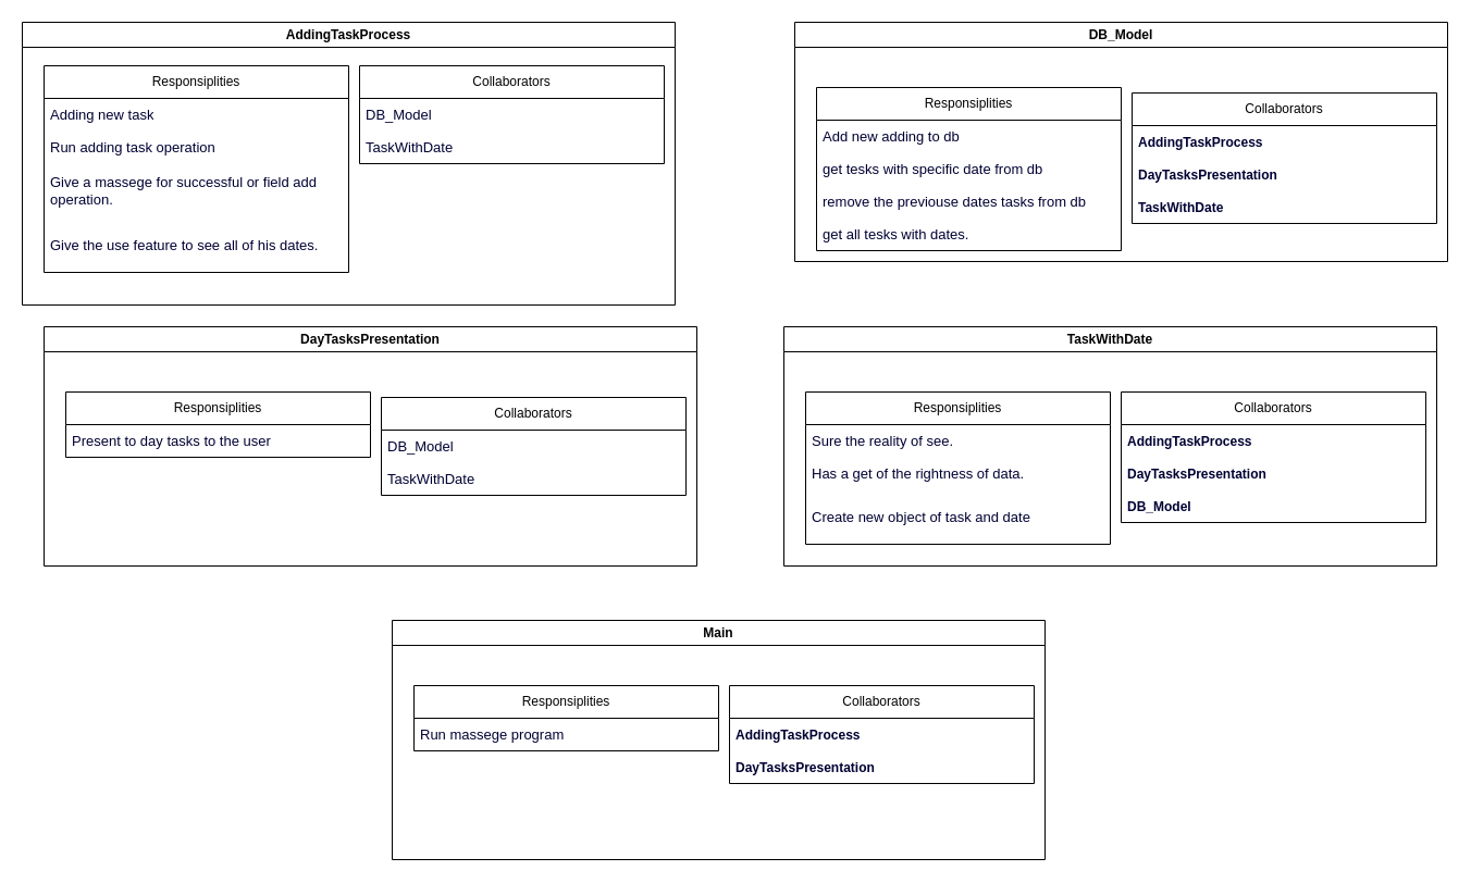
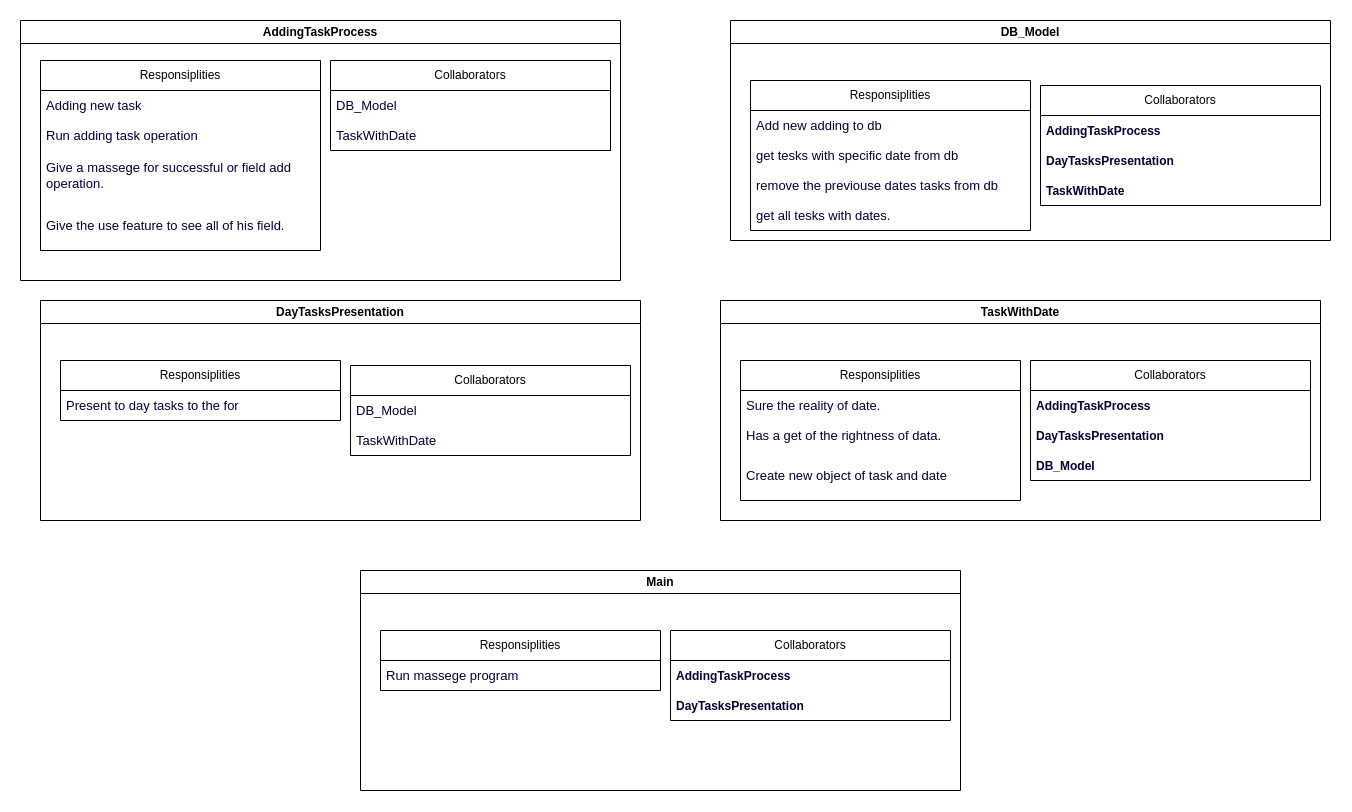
  <mxCell id="0" />
  <mxCell id="1" parent="0" />
  <mxCell id="2" value="AddingTaskProcess" style="swimlane;whiteSpace=wrap;html=1;" parent="1" vertex="1"><mxGeometry x="20" y="20" width="600" height="260" as="geometry" /></mxCell>
  <mxCell id="3" value="Responsiplities" style="swimlane;fontStyle=0;childLayout=stackLayout;horizontal=1;startSize=30;horizontalStack=0;resizeParent=1;resizeParentMax=0;resizeLast=0;collapsible=1;marginBottom=0;whiteSpace=wrap;html=1;" parent="2" vertex="1"><mxGeometry x="20" y="40" width="280" height="190" as="geometry" /></mxCell>
  <mxCell id="4" value="Adding new task" style="text;strokeColor=none;fillColor=none;align=left;verticalAlign=middle;spacingLeft=4;spacingRight=4;overflow=hidden;points=[[0,0.5],[1,0.5]];portConstraint=eastwest;rotatable=0;whiteSpace=wrap;html=1;fontColor=#000033;fontSize=13;" parent="3" vertex="1"><mxGeometry y="30" width="280" height="30" as="geometry" /></mxCell>
  <mxCell id="5" value="Run adding task operation" style="text;strokeColor=none;fillColor=none;align=left;verticalAlign=middle;spacingLeft=4;spacingRight=4;overflow=hidden;points=[[0,0.5],[1,0.5]];portConstraint=eastwest;rotatable=0;whiteSpace=wrap;html=1;fontColor=#000033;fontSize=13;" parent="3" vertex="1"><mxGeometry y="60" width="280" height="30" as="geometry" /></mxCell>
  <mxCell id="6" value="Give a massege for successful or field add operation." style="text;strokeColor=none;fillColor=none;align=left;verticalAlign=middle;spacingLeft=4;spacingRight=4;overflow=hidden;points=[[0,0.5],[1,0.5]];portConstraint=eastwest;rotatable=0;whiteSpace=wrap;html=1;fontColor=#000033;fontSize=13;" parent="3" vertex="1"><mxGeometry y="90" width="280" height="50" as="geometry" /></mxCell>
- <mxCell id="7" value="Give the use feature to see all of his dates." style="text;strokeColor=none;fillColor=none;align=left;verticalAlign=middle;spacingLeft=4;spacingRight=4;overflow=hidden;points=[[0,0.5],[1,0.5]];portConstraint=eastwest;rotatable=0;whiteSpace=wrap;html=1;fontColor=#000033;fontSize=13;" vertex="1" parent="3"><mxGeometry y="140" width="280" height="50" as="geometry" /></mxCell>
+ <mxCell id="7" value="Give the use feature to see all of his field." style="text;strokeColor=none;fillColor=none;align=left;verticalAlign=middle;spacingLeft=4;spacingRight=4;overflow=hidden;points=[[0,0.5],[1,0.5]];portConstraint=eastwest;rotatable=0;whiteSpace=wrap;html=1;fontColor=#000033;fontSize=13;" vertex="1" parent="3"><mxGeometry y="140" width="280" height="50" as="geometry" /></mxCell>
  <mxCell id="8" value="Collaborators" style="swimlane;fontStyle=0;childLayout=stackLayout;horizontal=1;startSize=30;horizontalStack=0;resizeParent=1;resizeParentMax=0;resizeLast=0;collapsible=1;marginBottom=0;whiteSpace=wrap;html=1;" parent="2" vertex="1"><mxGeometry x="310" y="40" width="280" height="90" as="geometry" /></mxCell>
  <mxCell id="9" value="DB_Model" style="text;strokeColor=none;fillColor=none;align=left;verticalAlign=middle;spacingLeft=4;spacingRight=4;overflow=hidden;points=[[0,0.5],[1,0.5]];portConstraint=eastwest;rotatable=0;whiteSpace=wrap;html=1;fontColor=#000033;fontSize=13;" parent="8" vertex="1"><mxGeometry y="30" width="280" height="30" as="geometry" /></mxCell>
  <mxCell id="10" value="TaskWithDate" style="text;strokeColor=none;fillColor=none;align=left;verticalAlign=middle;spacingLeft=4;spacingRight=4;overflow=hidden;points=[[0,0.5],[1,0.5]];portConstraint=eastwest;rotatable=0;whiteSpace=wrap;html=1;fontColor=#000033;fontSize=13;" parent="8" vertex="1"><mxGeometry y="60" width="280" height="30" as="geometry" /></mxCell>
  <mxCell id="11" value="DayTasksPresentation" style="swimlane;whiteSpace=wrap;html=1;" parent="1" vertex="1"><mxGeometry x="40" y="300" width="600" height="220" as="geometry" /></mxCell>
  <mxCell id="12" value="Responsiplities" style="swimlane;fontStyle=0;childLayout=stackLayout;horizontal=1;startSize=30;horizontalStack=0;resizeParent=1;resizeParentMax=0;resizeLast=0;collapsible=1;marginBottom=0;whiteSpace=wrap;html=1;" parent="11" vertex="1"><mxGeometry x="20" y="60" width="280" height="60" as="geometry" /></mxCell>
- <mxCell id="13" value="Present to day tasks to the user" style="text;strokeColor=none;fillColor=none;align=left;verticalAlign=middle;spacingLeft=4;spacingRight=4;overflow=hidden;points=[[0,0.5],[1,0.5]];portConstraint=eastwest;rotatable=0;whiteSpace=wrap;html=1;fontColor=#000033;fontSize=13;" parent="12" vertex="1"><mxGeometry y="30" width="280" height="30" as="geometry" /></mxCell>
+ <mxCell id="13" value="Present to day tasks to the for" style="text;strokeColor=none;fillColor=none;align=left;verticalAlign=middle;spacingLeft=4;spacingRight=4;overflow=hidden;points=[[0,0.5],[1,0.5]];portConstraint=eastwest;rotatable=0;whiteSpace=wrap;html=1;fontColor=#000033;fontSize=13;" parent="12" vertex="1"><mxGeometry y="30" width="280" height="30" as="geometry" /></mxCell>
  <mxCell id="14" value="Collaborators" style="swimlane;fontStyle=0;childLayout=stackLayout;horizontal=1;startSize=30;horizontalStack=0;resizeParent=1;resizeParentMax=0;resizeLast=0;collapsible=1;marginBottom=0;whiteSpace=wrap;html=1;" parent="11" vertex="1"><mxGeometry x="310" y="65" width="280" height="90" as="geometry" /></mxCell>
  <mxCell id="15" value="DB_Model" style="text;strokeColor=none;fillColor=none;align=left;verticalAlign=middle;spacingLeft=4;spacingRight=4;overflow=hidden;points=[[0,0.5],[1,0.5]];portConstraint=eastwest;rotatable=0;whiteSpace=wrap;html=1;fontColor=#000033;fontSize=13;" parent="14" vertex="1"><mxGeometry y="30" width="280" height="30" as="geometry" /></mxCell>
  <mxCell id="16" value="TaskWithDate" style="text;strokeColor=none;fillColor=none;align=left;verticalAlign=middle;spacingLeft=4;spacingRight=4;overflow=hidden;points=[[0,0.5],[1,0.5]];portConstraint=eastwest;rotatable=0;whiteSpace=wrap;html=1;fontColor=#000033;fontSize=13;" parent="14" vertex="1"><mxGeometry y="60" width="280" height="30" as="geometry" /></mxCell>
  <mxCell id="17" value="DB_Model" style="swimlane;whiteSpace=wrap;html=1;" parent="1" vertex="1"><mxGeometry x="730" y="20" width="600" height="220" as="geometry" /></mxCell>
  <mxCell id="18" value="Responsiplities" style="swimlane;fontStyle=0;childLayout=stackLayout;horizontal=1;startSize=30;horizontalStack=0;resizeParent=1;resizeParentMax=0;resizeLast=0;collapsible=1;marginBottom=0;whiteSpace=wrap;html=1;" parent="17" vertex="1"><mxGeometry x="20" y="60" width="280" height="150" as="geometry" /></mxCell>
  <mxCell id="19" value="Add new adding to db" style="text;strokeColor=none;fillColor=none;align=left;verticalAlign=middle;spacingLeft=4;spacingRight=4;overflow=hidden;points=[[0,0.5],[1,0.5]];portConstraint=eastwest;rotatable=0;whiteSpace=wrap;html=1;fontColor=#000033;fontSize=13;" parent="18" vertex="1"><mxGeometry y="30" width="280" height="30" as="geometry" /></mxCell>
  <mxCell id="20" value="get tesks with specific date from db" style="text;strokeColor=none;fillColor=none;align=left;verticalAlign=middle;spacingLeft=4;spacingRight=4;overflow=hidden;points=[[0,0.5],[1,0.5]];portConstraint=eastwest;rotatable=0;whiteSpace=wrap;html=1;fontColor=#000033;fontSize=13;" parent="18" vertex="1"><mxGeometry y="60" width="280" height="30" as="geometry" /></mxCell>
  <mxCell id="21" value="remove the previouse dates tasks from db" style="text;strokeColor=none;fillColor=none;align=left;verticalAlign=middle;spacingLeft=4;spacingRight=4;overflow=hidden;points=[[0,0.5],[1,0.5]];portConstraint=eastwest;rotatable=0;whiteSpace=wrap;html=1;fontColor=#000033;fontSize=13;" parent="18" vertex="1"><mxGeometry y="90" width="280" height="30" as="geometry" /></mxCell>
  <mxCell id="22" value="get all tesks with dates." style="text;strokeColor=none;fillColor=none;align=left;verticalAlign=middle;spacingLeft=4;spacingRight=4;overflow=hidden;points=[[0,0.5],[1,0.5]];portConstraint=eastwest;rotatable=0;whiteSpace=wrap;html=1;fontColor=#000033;fontSize=13;" vertex="1" parent="18"><mxGeometry y="120" width="280" height="30" as="geometry" /></mxCell>
  <mxCell id="23" value="Collaborators" style="swimlane;fontStyle=0;childLayout=stackLayout;horizontal=1;startSize=30;horizontalStack=0;resizeParent=1;resizeParentMax=0;resizeLast=0;collapsible=1;marginBottom=0;whiteSpace=wrap;html=1;" parent="17" vertex="1"><mxGeometry x="310" y="65" width="280" height="120" as="geometry" /></mxCell>
  <mxCell id="24" value="&lt;span style=&quot;font-size: 12px; font-weight: 700; text-align: center;&quot;&gt;AddingTaskProcess&lt;/span&gt;" style="text;strokeColor=none;fillColor=none;align=left;verticalAlign=middle;spacingLeft=4;spacingRight=4;overflow=hidden;points=[[0,0.5],[1,0.5]];portConstraint=eastwest;rotatable=0;whiteSpace=wrap;html=1;fontColor=#000033;fontSize=13;" parent="23" vertex="1"><mxGeometry y="30" width="280" height="30" as="geometry" /></mxCell>
  <mxCell id="25" value="&lt;span style=&quot;font-size: 12px; font-weight: 700; text-align: center;&quot;&gt;DayTasksPresentation&lt;/span&gt;" style="text;strokeColor=none;fillColor=none;align=left;verticalAlign=middle;spacingLeft=4;spacingRight=4;overflow=hidden;points=[[0,0.5],[1,0.5]];portConstraint=eastwest;rotatable=0;whiteSpace=wrap;html=1;fontColor=#000033;fontSize=13;" parent="23" vertex="1"><mxGeometry y="60" width="280" height="30" as="geometry" /></mxCell>
  <mxCell id="26" value="&lt;span style=&quot;font-size: 12px; font-weight: 700; text-align: center;&quot;&gt;TaskWithDate&lt;/span&gt;" style="text;strokeColor=none;fillColor=none;align=left;verticalAlign=middle;spacingLeft=4;spacingRight=4;overflow=hidden;points=[[0,0.5],[1,0.5]];portConstraint=eastwest;rotatable=0;whiteSpace=wrap;html=1;fontColor=#000033;fontSize=13;" parent="23" vertex="1"><mxGeometry y="90" width="280" height="30" as="geometry" /></mxCell>
  <mxCell id="27" value="TaskWithDate" style="swimlane;whiteSpace=wrap;html=1;" parent="1" vertex="1"><mxGeometry x="720" y="300" width="600" height="220" as="geometry" /></mxCell>
  <mxCell id="28" value="Responsiplities" style="swimlane;fontStyle=0;childLayout=stackLayout;horizontal=1;startSize=30;horizontalStack=0;resizeParent=1;resizeParentMax=0;resizeLast=0;collapsible=1;marginBottom=0;whiteSpace=wrap;html=1;" parent="27" vertex="1"><mxGeometry x="20" y="60" width="280" height="140" as="geometry" /></mxCell>
- <mxCell id="29" value="Sure the reality of see." style="text;strokeColor=none;fillColor=none;align=left;verticalAlign=middle;spacingLeft=4;spacingRight=4;overflow=hidden;points=[[0,0.5],[1,0.5]];portConstraint=eastwest;rotatable=0;whiteSpace=wrap;html=1;fontColor=#000033;fontSize=13;" parent="28" vertex="1"><mxGeometry y="30" width="280" height="30" as="geometry" /></mxCell>
+ <mxCell id="29" value="Sure the reality of date." style="text;strokeColor=none;fillColor=none;align=left;verticalAlign=middle;spacingLeft=4;spacingRight=4;overflow=hidden;points=[[0,0.5],[1,0.5]];portConstraint=eastwest;rotatable=0;whiteSpace=wrap;html=1;fontColor=#000033;fontSize=13;" parent="28" vertex="1"><mxGeometry y="30" width="280" height="30" as="geometry" /></mxCell>
  <mxCell id="30" value="Has a get of the rightness of data." style="text;strokeColor=none;fillColor=none;align=left;verticalAlign=middle;spacingLeft=4;spacingRight=4;overflow=hidden;points=[[0,0.5],[1,0.5]];portConstraint=eastwest;rotatable=0;whiteSpace=wrap;html=1;fontColor=#000033;fontSize=13;" parent="28" vertex="1"><mxGeometry y="60" width="280" height="30" as="geometry" /></mxCell>
  <mxCell id="31" value="Create new object of task and date" style="text;strokeColor=none;fillColor=none;align=left;verticalAlign=middle;spacingLeft=4;spacingRight=4;overflow=hidden;points=[[0,0.5],[1,0.5]];portConstraint=eastwest;rotatable=0;whiteSpace=wrap;html=1;fontColor=#000033;fontSize=13;" parent="28" vertex="1"><mxGeometry y="90" width="280" height="50" as="geometry" /></mxCell>
  <mxCell id="32" value="Collaborators" style="swimlane;fontStyle=0;childLayout=stackLayout;horizontal=1;startSize=30;horizontalStack=0;resizeParent=1;resizeParentMax=0;resizeLast=0;collapsible=1;marginBottom=0;whiteSpace=wrap;html=1;" parent="27" vertex="1"><mxGeometry x="310" y="60" width="280" height="120" as="geometry"><mxRectangle x="310" y="60" width="110" height="30" as="alternateBounds" /></mxGeometry></mxCell>
  <mxCell id="33" value="&lt;span style=&quot;font-size: 12px; font-weight: 700; text-align: center;&quot;&gt;AddingTaskProcess&lt;/span&gt;" style="text;strokeColor=none;fillColor=none;align=left;verticalAlign=middle;spacingLeft=4;spacingRight=4;overflow=hidden;points=[[0,0.5],[1,0.5]];portConstraint=eastwest;rotatable=0;whiteSpace=wrap;html=1;fontColor=#000033;fontSize=13;" parent="32" vertex="1"><mxGeometry y="30" width="280" height="30" as="geometry" /></mxCell>
  <mxCell id="34" value="&lt;span style=&quot;font-size: 12px; font-weight: 700; text-align: center;&quot;&gt;DayTasksPresentation&lt;/span&gt;" style="text;strokeColor=none;fillColor=none;align=left;verticalAlign=middle;spacingLeft=4;spacingRight=4;overflow=hidden;points=[[0,0.5],[1,0.5]];portConstraint=eastwest;rotatable=0;whiteSpace=wrap;html=1;fontColor=#000033;fontSize=13;" parent="32" vertex="1"><mxGeometry y="60" width="280" height="30" as="geometry" /></mxCell>
  <mxCell id="35" value="&lt;span style=&quot;font-size: 12px; font-weight: 700; text-align: center;&quot;&gt;DB_Model&lt;/span&gt;" style="text;strokeColor=none;fillColor=none;align=left;verticalAlign=middle;spacingLeft=4;spacingRight=4;overflow=hidden;points=[[0,0.5],[1,0.5]];portConstraint=eastwest;rotatable=0;whiteSpace=wrap;html=1;fontColor=#000033;fontSize=13;" parent="32" vertex="1"><mxGeometry y="90" width="280" height="30" as="geometry" /></mxCell>
  <mxCell id="36" value="Main" style="swimlane;whiteSpace=wrap;html=1;" parent="1" vertex="1"><mxGeometry x="360" y="570" width="600" height="220" as="geometry" /></mxCell>
  <mxCell id="37" value="Responsiplities" style="swimlane;fontStyle=0;childLayout=stackLayout;horizontal=1;startSize=30;horizontalStack=0;resizeParent=1;resizeParentMax=0;resizeLast=0;collapsible=1;marginBottom=0;whiteSpace=wrap;html=1;" parent="36" vertex="1"><mxGeometry x="20" y="60" width="280" height="60" as="geometry" /></mxCell>
  <mxCell id="38" value="Run massege program" style="text;strokeColor=none;fillColor=none;align=left;verticalAlign=middle;spacingLeft=4;spacingRight=4;overflow=hidden;points=[[0,0.5],[1,0.5]];portConstraint=eastwest;rotatable=0;whiteSpace=wrap;html=1;fontColor=#000033;fontSize=13;" parent="37" vertex="1"><mxGeometry y="30" width="280" height="30" as="geometry" /></mxCell>
  <mxCell id="39" value="Collaborators" style="swimlane;fontStyle=0;childLayout=stackLayout;horizontal=1;startSize=30;horizontalStack=0;resizeParent=1;resizeParentMax=0;resizeLast=0;collapsible=1;marginBottom=0;whiteSpace=wrap;html=1;" parent="36" vertex="1"><mxGeometry x="310" y="60" width="280" height="90" as="geometry"><mxRectangle x="310" y="60" width="110" height="30" as="alternateBounds" /></mxGeometry></mxCell>
  <mxCell id="40" value="&lt;span style=&quot;font-size: 12px; font-weight: 700; text-align: center;&quot;&gt;AddingTaskProcess&lt;/span&gt;" style="text;strokeColor=none;fillColor=none;align=left;verticalAlign=middle;spacingLeft=4;spacingRight=4;overflow=hidden;points=[[0,0.5],[1,0.5]];portConstraint=eastwest;rotatable=0;whiteSpace=wrap;html=1;fontColor=#000033;fontSize=13;" parent="39" vertex="1"><mxGeometry y="30" width="280" height="30" as="geometry" /></mxCell>
  <mxCell id="41" value="&lt;span style=&quot;font-size: 12px; font-weight: 700; text-align: center;&quot;&gt;DayTasksPresentation&lt;/span&gt;" style="text;strokeColor=none;fillColor=none;align=left;verticalAlign=middle;spacingLeft=4;spacingRight=4;overflow=hidden;points=[[0,0.5],[1,0.5]];portConstraint=eastwest;rotatable=0;whiteSpace=wrap;html=1;fontColor=#000033;fontSize=13;" parent="39" vertex="1"><mxGeometry y="60" width="280" height="30" as="geometry" /></mxCell>
